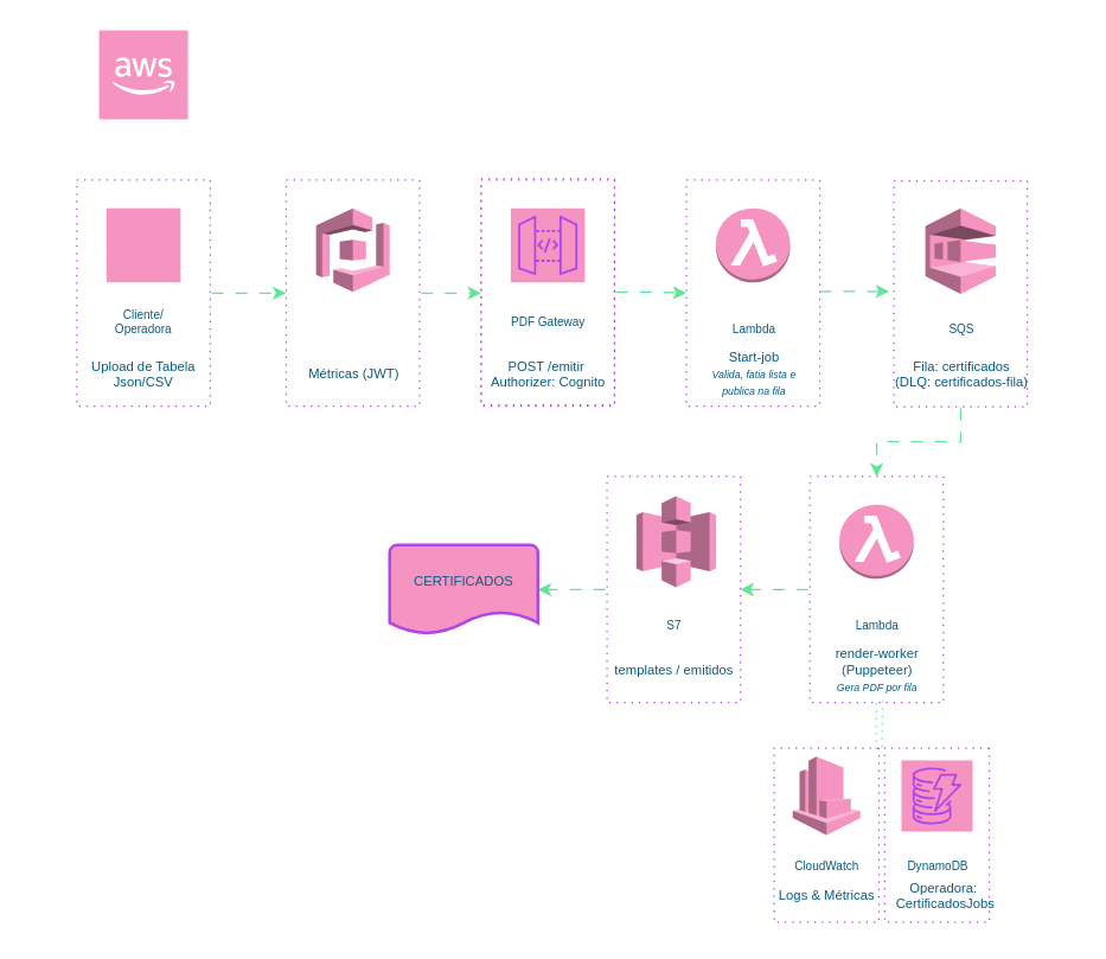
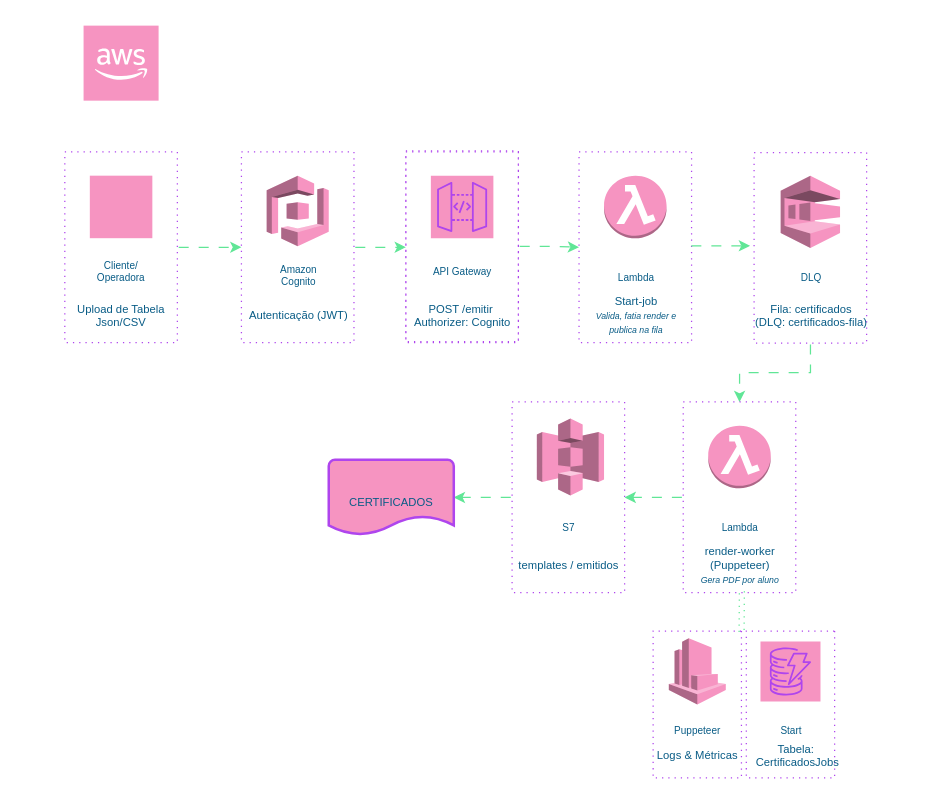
  <mxCell id="0" />
  <mxCell id="1" parent="0" />
  <mxCell id="2" value="" style="rounded=0;whiteSpace=wrap;html=1;rotation=90;fillColor=none;strokeColor=#AF45ED;dashed=1;dashPattern=1 4;labelBackgroundColor=none;fontColor=#095C86;" parent="1" vertex="1"><mxGeometry x="572.845" y="527.615" width="117.5" height="70.63" as="geometry" /></mxCell>
  <mxCell id="3" value="" style="rounded=0;whiteSpace=wrap;html=1;rotation=90;fillColor=none;strokeColor=#AF45ED;dashed=1;dashPattern=1 4;labelBackgroundColor=none;fontColor=#095C86;" parent="1" vertex="1"><mxGeometry x="377.71" y="352.25" width="152.5" height="90" as="geometry" /></mxCell>
  <mxCell id="4" value="" style="rounded=0;whiteSpace=wrap;html=1;rotation=90;fillColor=none;strokeColor=#AF45ED;dashed=1;dashPattern=1 4;labelBackgroundColor=none;fontColor=#095C86;" parent="1" vertex="1"><mxGeometry x="498.33" y="527.62" width="117.5" height="70.63" as="geometry" /></mxCell>
  <mxCell id="5" value="" style="rounded=0;whiteSpace=wrap;html=1;rotation=90;fillColor=none;strokeColor=#AF45ED;dashed=1;dashPattern=1 4;labelBackgroundColor=none;fontColor=#095C86;" parent="1" vertex="1"><mxGeometry x="292.75" y="151.5" width="152.5" height="90" as="geometry" /></mxCell>
  <mxCell id="6" value="" style="edgeStyle=orthogonalEdgeStyle;rounded=0;orthogonalLoop=1;jettySize=auto;html=1;entryX=0.5;entryY=1;entryDx=0;entryDy=0;flowAnimation=1;labelBackgroundColor=none;strokeColor=#60E696;fontColor=default;" parent="1" source="7" target="13" edge="1"><mxGeometry relative="1" as="geometry"><mxPoint x="231.25" y="151.5" as="targetPoint" /></mxGeometry></mxCell>
  <mxCell id="7" value="" style="rounded=0;whiteSpace=wrap;html=1;rotation=90;fillColor=none;strokeColor=#AF45ED;dashed=1;dashPattern=1 4;labelBackgroundColor=none;fontColor=#095C86;" parent="1" vertex="1"><mxGeometry x="20" y="152.25" width="152.5" height="90" as="geometry" /></mxCell>
  <mxCell id="8" value="" style="outlineConnect=0;dashed=0;verticalLabelPosition=bottom;verticalAlign=top;align=center;html=1;shape=mxgraph.aws3.cloud_2;fillColor=#F694C1;labelBackgroundColor=none;strokeColor=#AF45ED;fontColor=#095C86;" parent="1" vertex="1"><mxGeometry x="66.25" y="20" width="60" height="60" as="geometry" /></mxCell>
  <mxCell id="9" value="" style="points=[];aspect=fixed;html=1;align=center;shadow=0;dashed=0;fillColor=#F694C1;strokeColor=none;shape=mxgraph.alibaba_cloud.user;labelBackgroundColor=none;fontColor=#095C86;" parent="1" vertex="1"><mxGeometry x="71.25" y="140" width="50" height="50" as="geometry" /></mxCell>
  <mxCell id="10" value="Cliente/&lt;div&gt;Operadora&lt;/div&gt;" style="text;html=1;align=center;verticalAlign=middle;resizable=0;points=[];autosize=1;strokeColor=none;fillColor=none;fontSize=8;labelBackgroundColor=none;fontColor=#095C86;" parent="1" vertex="1"><mxGeometry x="66.25" y="201.5" width="60" height="30" as="geometry" /></mxCell>
  <mxCell id="11" value="Upload de Tabela&lt;div&gt;Json/CSV&lt;/div&gt;" style="text;html=1;align=center;verticalAlign=middle;resizable=0;points=[];autosize=1;strokeColor=none;fillColor=none;fontSize=9;labelBackgroundColor=none;fontColor=#095C86;" parent="1" vertex="1"><mxGeometry x="46.25" y="231.5" width="100" height="40" as="geometry" /></mxCell>
  <mxCell id="12" value="" style="edgeStyle=orthogonalEdgeStyle;rounded=0;orthogonalLoop=1;jettySize=auto;html=1;entryX=0.5;entryY=1;entryDx=0;entryDy=0;flowAnimation=1;labelBackgroundColor=none;strokeColor=#60E696;fontColor=default;" parent="1" source="13" target="17" edge="1"><mxGeometry relative="1" as="geometry" /></mxCell>
  <mxCell id="13" value="" style="rounded=0;whiteSpace=wrap;html=1;rotation=90;fillColor=none;strokeColor=#AF45ED;dashed=1;dashPattern=1 4;labelBackgroundColor=none;fontColor=#095C86;" parent="1" vertex="1"><mxGeometry x="161.25" y="152.25" width="152.5" height="90" as="geometry" /></mxCell>
  <mxCell id="14" value="" style="outlineConnect=0;dashed=0;verticalLabelPosition=bottom;verticalAlign=top;align=center;html=1;shape=mxgraph.aws3.cognito;fillColor=#F694C1;labelBackgroundColor=none;strokeColor=#AF45ED;fontColor=#095C86;" parent="1" vertex="1"><mxGeometry x="212.67" y="140" width="49.66" height="56.5" as="geometry" /></mxCell>
+ <mxCell id="15" value="Amazon&lt;div&gt;Cognito&lt;/div&gt;" style="text;html=1;align=center;verticalAlign=middle;resizable=0;points=[];autosize=1;strokeColor=none;fillColor=none;fontSize=8;labelBackgroundColor=none;fontColor=#095C86;" parent="1" vertex="1"><mxGeometry x="212.5" y="205" width="50" height="30" as="geometry" /></mxCell>
  <mxCell id="16" value="" style="sketch=0;points=[[0,0,0],[0.25,0,0],[0.5,0,0],[0.75,0,0],[1,0,0],[0,1,0],[0.25,1,0],[0.5,1,0],[0.75,1,0],[1,1,0],[0,0.25,0],[0,0.5,0],[0,0.75,0],[1,0.25,0],[1,0.5,0],[1,0.75,0]];outlineConnect=0;fontColor=#095C86;fillColor=#F694C1;strokeColor=#AF45ED;dashed=0;verticalLabelPosition=bottom;verticalAlign=top;align=center;html=1;fontSize=12;fontStyle=0;aspect=fixed;shape=mxgraph.aws4.resourceIcon;resIcon=mxgraph.aws4.api_gateway;labelBackgroundColor=none;" parent="1" vertex="1"><mxGeometry x="344" y="140" width="50" height="50" as="geometry" /></mxCell>
  <mxCell id="17" value="" style="rounded=0;whiteSpace=wrap;html=1;rotation=90;fillColor=none;strokeColor=#AF45ED;dashed=1;dashPattern=1 4;labelBackgroundColor=none;fontColor=#095C86;" parent="1" vertex="1"><mxGeometry x="292.75" y="152.25" width="152.5" height="90" as="geometry" /></mxCell>
- <mxCell id="18" value="&lt;div&gt;PDF Gateway&lt;/div&gt;" style="text;html=1;align=center;verticalAlign=middle;resizable=0;points=[];autosize=1;strokeColor=none;fillColor=none;fontSize=8;labelBackgroundColor=none;fontColor=#095C86;" parent="1" vertex="1"><mxGeometry x="334" y="206.5" width="70" height="20" as="geometry" /></mxCell>
+ <mxCell id="18" value="&lt;div&gt;API Gateway&lt;/div&gt;" style="text;html=1;align=center;verticalAlign=middle;resizable=0;points=[];autosize=1;strokeColor=none;fillColor=none;fontSize=8;labelBackgroundColor=none;fontColor=#095C86;" parent="1" vertex="1"><mxGeometry x="334" y="206.5" width="70" height="20" as="geometry" /></mxCell>
  <mxCell id="19" value="POST /emitir&amp;nbsp;&lt;div&gt;Authorizer: Cognito&lt;/div&gt;" style="text;html=1;align=center;verticalAlign=middle;resizable=0;points=[];autosize=1;strokeColor=none;fillColor=none;fontSize=9;labelBackgroundColor=none;fontColor=#095C86;" parent="1" vertex="1"><mxGeometry x="319" y="231.5" width="100" height="40" as="geometry" /></mxCell>
  <mxCell id="20" value="" style="outlineConnect=0;dashed=0;verticalLabelPosition=bottom;verticalAlign=top;align=center;html=1;shape=mxgraph.aws3.lambda_function;fillColor=#F694C1;labelBackgroundColor=none;strokeColor=#AF45ED;fontColor=#095C86;" parent="1" vertex="1"><mxGeometry x="482.5" y="140" width="50" height="50" as="geometry" /></mxCell>
  <mxCell id="21" value="" style="edgeStyle=orthogonalEdgeStyle;rounded=0;orthogonalLoop=1;jettySize=auto;html=1;entryX=0.5;entryY=1;entryDx=0;entryDy=0;flowAnimation=1;labelBackgroundColor=none;strokeColor=#60E696;fontColor=default;" parent="1" source="5" target="22" edge="1"><mxGeometry relative="1" as="geometry"><mxPoint x="441.25" y="190" as="targetPoint" /><Array as="points" /></mxGeometry></mxCell>
  <mxCell id="22" value="" style="rounded=0;whiteSpace=wrap;html=1;rotation=90;fillColor=none;strokeColor=#AF45ED;dashed=1;dashPattern=1 4;labelBackgroundColor=none;fontColor=#095C86;" parent="1" vertex="1"><mxGeometry x="431.25" y="152.25" width="152.5" height="90" as="geometry" /></mxCell>
  <mxCell id="23" value="" style="edgeStyle=orthogonalEdgeStyle;rounded=0;orthogonalLoop=1;jettySize=auto;html=1;flowAnimation=1;labelBackgroundColor=none;strokeColor=#60E696;fontColor=default;" parent="1" source="24" target="33" edge="1"><mxGeometry relative="1" as="geometry" /></mxCell>
  <mxCell id="24" value="" style="rounded=0;whiteSpace=wrap;html=1;rotation=90;fillColor=none;strokeColor=#AF45ED;dashed=1;dashPattern=1 4;labelBackgroundColor=none;fontColor=#095C86;" parent="1" vertex="1"><mxGeometry x="571.25" y="152.75" width="152.5" height="90" as="geometry" /></mxCell>
  <mxCell id="25" value="&lt;div&gt;Lambda &lt;/div&gt;" style="text;html=1;align=center;verticalAlign=middle;resizable=0;points=[];autosize=1;strokeColor=none;fillColor=none;fontSize=8;labelBackgroundColor=none;fontColor=#095C86;" parent="1" vertex="1"><mxGeometry x="482.5" y="211.5" width="50" height="20" as="geometry" /></mxCell>
- <mxCell id="26" value="Start-job&lt;div&gt;&lt;font style=&quot;font-size: 7px;&quot;&gt;&lt;i&gt;Valida, fatia lista e&lt;/i&gt;&lt;/font&gt;&lt;/div&gt;&lt;div&gt;&lt;font style=&quot;font-size: 7px;&quot;&gt;&lt;i&gt;publica na fila&lt;/i&gt;&lt;/font&gt;&lt;/div&gt;" style="text;html=1;align=center;verticalAlign=middle;resizable=0;points=[];autosize=1;strokeColor=none;fillColor=none;fontSize=9;labelBackgroundColor=none;fontColor=#095C86;" parent="1" vertex="1"><mxGeometry x="467.5" y="227.25" width="80" height="50" as="geometry" /></mxCell>
+ <mxCell id="26" value="Start-job&lt;div&gt;&lt;font style=&quot;font-size: 7px;&quot;&gt;&lt;i&gt;Valida, fatia render e&lt;/i&gt;&lt;/font&gt;&lt;/div&gt;&lt;div&gt;&lt;font style=&quot;font-size: 7px;&quot;&gt;&lt;i&gt;publica na fila&lt;/i&gt;&lt;/font&gt;&lt;/div&gt;" style="text;html=1;align=center;verticalAlign=middle;resizable=0;points=[];autosize=1;strokeColor=none;fillColor=none;fontSize=9;labelBackgroundColor=none;fontColor=#095C86;" parent="1" vertex="1"><mxGeometry x="467.5" y="227.25" width="80" height="50" as="geometry" /></mxCell>
  <mxCell id="27" value="" style="outlineConnect=0;dashed=0;verticalLabelPosition=bottom;verticalAlign=top;align=center;html=1;shape=mxgraph.aws3.sqs;fillColor=#F694C1;labelBackgroundColor=none;strokeColor=#AF45ED;fontColor=#095C86;" parent="1" vertex="1"><mxGeometry x="623.75" y="140" width="47.5" height="57.75" as="geometry" /></mxCell>
- <mxCell id="28" value="&lt;div&gt;SQS&lt;/div&gt;" style="text;html=1;align=center;verticalAlign=middle;resizable=0;points=[];autosize=1;strokeColor=none;fillColor=none;fontSize=8;labelBackgroundColor=none;fontColor=#095C86;" parent="1" vertex="1"><mxGeometry x="627.5" y="211.5" width="40" height="20" as="geometry" /></mxCell>
+ <mxCell id="28" value="&lt;div&gt;DLQ&lt;/div&gt;" style="text;html=1;align=center;verticalAlign=middle;resizable=0;points=[];autosize=1;strokeColor=none;fillColor=none;fontSize=8;labelBackgroundColor=none;fontColor=#095C86;" parent="1" vertex="1"><mxGeometry x="627.5" y="211.5" width="40" height="20" as="geometry" /></mxCell>
  <mxCell id="29" value="Fila: certificados&lt;div&gt;(DLQ: certificados-fila) &lt;/div&gt;" style="text;html=1;align=center;verticalAlign=middle;resizable=0;points=[];autosize=1;strokeColor=none;fillColor=none;fontSize=9;labelBackgroundColor=none;fontColor=#095C86;" parent="1" vertex="1"><mxGeometry x="592.5" y="232.25" width="110" height="40" as="geometry" /></mxCell>
  <mxCell id="30" value="" style="edgeStyle=orthogonalEdgeStyle;rounded=0;orthogonalLoop=1;jettySize=auto;html=1;entryX=0.5;entryY=1;entryDx=0;entryDy=0;flowAnimation=1;labelBackgroundColor=none;strokeColor=#60E696;fontColor=default;" parent="1" edge="1"><mxGeometry relative="1" as="geometry"><mxPoint x="551.25" y="196.12" as="sourcePoint" /><mxPoint x="599.25" y="196.12" as="targetPoint" /><Array as="points"><mxPoint x="581.25" y="196.12" /><mxPoint x="581.25" y="196.12" /></Array></mxGeometry></mxCell>
  <mxCell id="31" value="" style="outlineConnect=0;dashed=0;verticalLabelPosition=bottom;verticalAlign=top;align=center;html=1;shape=mxgraph.aws3.lambda_function;fillColor=#F694C1;labelBackgroundColor=none;strokeColor=#AF45ED;fontColor=#095C86;" parent="1" vertex="1"><mxGeometry x="565.83" y="340" width="50" height="50" as="geometry" /></mxCell>
  <mxCell id="32" value="" style="edgeStyle=orthogonalEdgeStyle;rounded=0;orthogonalLoop=1;jettySize=auto;html=1;flowAnimation=1;labelBackgroundColor=none;strokeColor=#60E696;fontColor=default;" parent="1" source="33" target="3" edge="1"><mxGeometry relative="1" as="geometry"><Array as="points" /></mxGeometry></mxCell>
  <mxCell id="33" value="" style="rounded=0;whiteSpace=wrap;html=1;rotation=90;fillColor=none;strokeColor=#AF45ED;dashed=1;dashPattern=1 4;labelBackgroundColor=none;fontColor=#095C86;" parent="1" vertex="1"><mxGeometry x="514.58" y="352.25" width="152.5" height="90" as="geometry" /></mxCell>
  <mxCell id="34" value="&lt;div&gt;Lambda &lt;/div&gt;" style="text;html=1;align=center;verticalAlign=middle;resizable=0;points=[];autosize=1;strokeColor=none;fillColor=none;fontSize=8;labelBackgroundColor=none;fontColor=#095C86;" parent="1" vertex="1"><mxGeometry x="565.83" y="411.5" width="50" height="20" as="geometry" /></mxCell>
- <mxCell id="35" value="render-worker&lt;div&gt;(Puppeteer)&lt;/div&gt;&lt;div&gt;&lt;font style=&quot;font-size: 7px;&quot;&gt;&lt;i&gt;Gera PDF por fila&lt;/i&gt;&lt;/font&gt;&lt;/div&gt;" style="text;html=1;align=center;verticalAlign=middle;resizable=0;points=[];autosize=1;strokeColor=none;fillColor=none;fontSize=9;labelBackgroundColor=none;fontColor=#095C86;" parent="1" vertex="1"><mxGeometry x="545.83" y="427.25" width="90" height="50" as="geometry" /></mxCell>
+ <mxCell id="35" value="render-worker&lt;div&gt;(Puppeteer)&lt;/div&gt;&lt;div&gt;&lt;font style=&quot;font-size: 7px;&quot;&gt;&lt;i&gt;Gera PDF por aluno&lt;/i&gt;&lt;/font&gt;&lt;/div&gt;" style="text;html=1;align=center;verticalAlign=middle;resizable=0;points=[];autosize=1;strokeColor=none;fillColor=none;fontSize=9;labelBackgroundColor=none;fontColor=#095C86;" parent="1" vertex="1"><mxGeometry x="545.83" y="427.25" width="90" height="50" as="geometry" /></mxCell>
  <mxCell id="36" value="" style="outlineConnect=0;dashed=0;verticalLabelPosition=bottom;verticalAlign=top;align=center;html=1;shape=mxgraph.aws3.s3;fillColor=#F694C1;labelBackgroundColor=none;strokeColor=#AF45ED;fontColor=#095C86;" parent="1" vertex="1"><mxGeometry x="428.75" y="334.25" width="53.75" height="61.5" as="geometry" /></mxCell>
  <mxCell id="37" value="" style="edgeStyle=orthogonalEdgeStyle;rounded=0;orthogonalLoop=1;jettySize=auto;html=1;flowAnimation=1;labelBackgroundColor=none;strokeColor=#60E696;fontColor=default;" parent="1" source="3" target="40" edge="1"><mxGeometry relative="1" as="geometry" /></mxCell>
  <mxCell id="38" value="&lt;div&gt;S7&lt;/div&gt;" style="text;html=1;align=center;verticalAlign=middle;resizable=0;points=[];autosize=1;strokeColor=none;fillColor=none;fontSize=8;labelBackgroundColor=none;fontColor=#095C86;" parent="1" vertex="1"><mxGeometry x="438.95" y="411.5" width="30" height="20" as="geometry" /></mxCell>
  <mxCell id="39" value="templates / emitidos" style="text;html=1;align=center;verticalAlign=middle;resizable=0;points=[];autosize=1;strokeColor=none;fillColor=none;fontSize=9;labelBackgroundColor=none;fontColor=#095C86;" parent="1" vertex="1"><mxGeometry x="403.95" y="442.25" width="100" height="20" as="geometry" /></mxCell>
  <mxCell id="40" value="" style="strokeWidth=2;html=1;shape=mxgraph.flowchart.document2;whiteSpace=wrap;size=0.25;labelBackgroundColor=none;fillColor=#F694C1;strokeColor=#AF45ED;fontColor=#095C86;" parent="1" vertex="1"><mxGeometry x="262.33" y="367.25" width="100" height="60" as="geometry" /></mxCell>
- <mxCell id="41" value="CERTIFICADOS" style="text;html=1;align=center;verticalAlign=middle;resizable=0;points=[];autosize=1;strokeColor=none;fillColor=none;fontSize=9;labelBackgroundColor=none;fontColor=#095C86;" parent="1" vertex="1"><mxGeometry x="267.33" y="381.5" width="90" height="20" as="geometry" /></mxCell>
+ <mxCell id="41" value="CERTIFICADOS" style="text;html=1;align=center;verticalAlign=middle;resizable=0;points=[];autosize=1;strokeColor=none;fillColor=none;fontSize=9;labelBackgroundColor=none;fontColor=#095C86;" parent="1" vertex="1"><mxGeometry x="267.33" y="391.5" width="90" height="20" as="geometry" /></mxCell>
  <mxCell id="42" value="" style="outlineConnect=0;dashed=0;verticalLabelPosition=bottom;verticalAlign=top;align=center;html=1;shape=mxgraph.aws3.cloudwatch;fillColor=#F694C1;labelBackgroundColor=none;strokeColor=#AF45ED;fontColor=#095C86;" parent="1" vertex="1"><mxGeometry x="534.3" y="510.01" width="45.57" height="53" as="geometry" /></mxCell>
- <mxCell id="43" value="&lt;div&gt;CloudWatch &lt;/div&gt;" style="text;html=1;align=center;verticalAlign=middle;resizable=0;points=[];autosize=1;strokeColor=none;fillColor=none;fontSize=8;labelBackgroundColor=none;fontColor=#095C86;" parent="1" vertex="1"><mxGeometry x="521.77" y="574.42" width="70" height="20" as="geometry" /></mxCell>
+ <mxCell id="43" value="&lt;div&gt;Puppeteer &lt;/div&gt;" style="text;html=1;align=center;verticalAlign=middle;resizable=0;points=[];autosize=1;strokeColor=none;fillColor=none;fontSize=8;labelBackgroundColor=none;fontColor=#095C86;" parent="1" vertex="1"><mxGeometry x="521.77" y="574.42" width="70" height="20" as="geometry" /></mxCell>
  <mxCell id="44" value="Logs &amp;amp; Métricas" style="text;html=1;align=center;verticalAlign=middle;resizable=0;points=[];autosize=1;strokeColor=none;fillColor=none;fontSize=9;labelBackgroundColor=none;fontColor=#095C86;" parent="1" vertex="1"><mxGeometry x="512.08" y="594.41" width="90" height="20" as="geometry" /></mxCell>
- <mxCell id="45" value="DynamoDB" style="text;html=1;align=center;verticalAlign=middle;resizable=0;points=[];autosize=1;strokeColor=none;fillColor=none;fontSize=8;labelBackgroundColor=none;fontColor=#095C86;" parent="1" vertex="1"><mxGeometry x="601.595" y="574.41" width="60" height="20" as="geometry" /></mxCell>
- <mxCell id="46" value="Operadora:&amp;nbsp;&lt;div&gt;CertificadosJobs&lt;/div&gt;" style="text;html=1;align=center;verticalAlign=middle;resizable=0;points=[];autosize=1;strokeColor=none;fillColor=none;fontSize=9;labelBackgroundColor=none;fontColor=#095C86;" parent="1" vertex="1"><mxGeometry x="591.765" y="584.41" width="90" height="40" as="geometry" /></mxCell>
+ <mxCell id="45" value="Start" style="text;html=1;align=center;verticalAlign=middle;resizable=0;points=[];autosize=1;strokeColor=none;fillColor=none;fontSize=8;labelBackgroundColor=none;fontColor=#095C86;" parent="1" vertex="1"><mxGeometry x="601.595" y="574.41" width="60" height="20" as="geometry" /></mxCell>
+ <mxCell id="46" value="Tabela:&amp;nbsp;&lt;div&gt;CertificadosJobs&lt;/div&gt;" style="text;html=1;align=center;verticalAlign=middle;resizable=0;points=[];autosize=1;strokeColor=none;fillColor=none;fontSize=9;labelBackgroundColor=none;fontColor=#095C86;" parent="1" vertex="1"><mxGeometry x="591.765" y="584.41" width="90" height="40" as="geometry" /></mxCell>
  <mxCell id="47" value="" style="sketch=0;points=[[0,0,0],[0.25,0,0],[0.5,0,0],[0.75,0,0],[1,0,0],[0,1,0],[0.25,1,0],[0.5,1,0],[0.75,1,0],[1,1,0],[0,0.25,0],[0,0.5,0],[0,0.75,0],[1,0.25,0],[1,0.5,0],[1,0.75,0]];outlineConnect=0;fontColor=#095C86;fillColor=#F694C1;strokeColor=#AF45ED;dashed=0;verticalLabelPosition=bottom;verticalAlign=top;align=center;html=1;fontSize=12;fontStyle=0;aspect=fixed;shape=mxgraph.aws4.resourceIcon;resIcon=mxgraph.aws4.dynamodb;labelBackgroundColor=none;" parent="1" vertex="1"><mxGeometry x="607.6" y="512.5" width="48" height="48" as="geometry" /></mxCell>
  <mxCell id="48" style="edgeStyle=none;rounded=0;orthogonalLoop=1;jettySize=auto;html=1;shape=link;dashed=1;dashPattern=1 4;entryX=0.004;entryY=0.289;entryDx=0;entryDy=0;entryPerimeter=0;labelBackgroundColor=none;strokeColor=#60E696;fontColor=default;" parent="1" edge="1"><mxGeometry relative="1" as="geometry"><mxPoint x="592.5" y="505" as="targetPoint" /><mxPoint x="592.725" y="472.25" as="sourcePoint" /></mxGeometry></mxCell>
- <mxCell id="49" value="Métricas (JWT)" style="text;html=1;align=center;verticalAlign=middle;resizable=0;points=[];autosize=1;strokeColor=none;fillColor=none;fontSize=9;labelBackgroundColor=none;fontColor=#095C86;" parent="1" vertex="1"><mxGeometry x="187.5" y="241.5" width="100" height="20" as="geometry" /></mxCell>
+ <mxCell id="49" value="Autenticação (JWT)" style="text;html=1;align=center;verticalAlign=middle;resizable=0;points=[];autosize=1;strokeColor=none;fillColor=none;fontSize=9;labelBackgroundColor=none;fontColor=#095C86;" parent="1" vertex="1"><mxGeometry x="187.5" y="241.5" width="100" height="20" as="geometry" /></mxCell>
